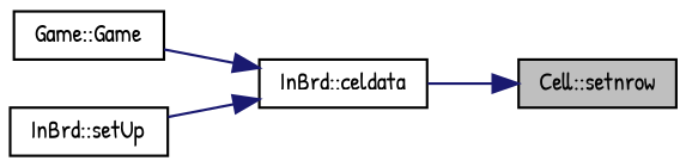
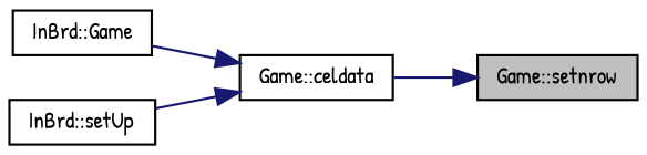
  digraph {
    fontname="Patrick Hand"
    rankdir=RL
    node [color=black fillcolor=white fontname="Patrick Hand" fontsize=10 shape=record style=filled]
    edge [color=midnightblue dir=back fontname="Patrick Hand" fontsize=10 labelfontname=Helvetica labelfontsize=10 style=solid]
-   n1 [fillcolor=grey75 fontcolor=black height=0.2 label="Cell::setnrow" width=0.4]
-   n2 [height=0.2 label="InBrd::celdata" width=0.4]
-   n3 [height=0.2 label="Game::Game" width=0.4]
+   n1 [fillcolor=grey75 fontcolor=black height=0.2 label="Game::setnrow" width=0.4]
+   n2 [height=0.2 label="Game::celdata" width=0.4]
+   n3 [height=0.2 label="InBrd::Game" width=0.4]
    n4 [height=0.2 label="InBrd::setUp" width=0.4]
    n1 -> n2
    n2 -> n3
    n2 -> n4
  }
